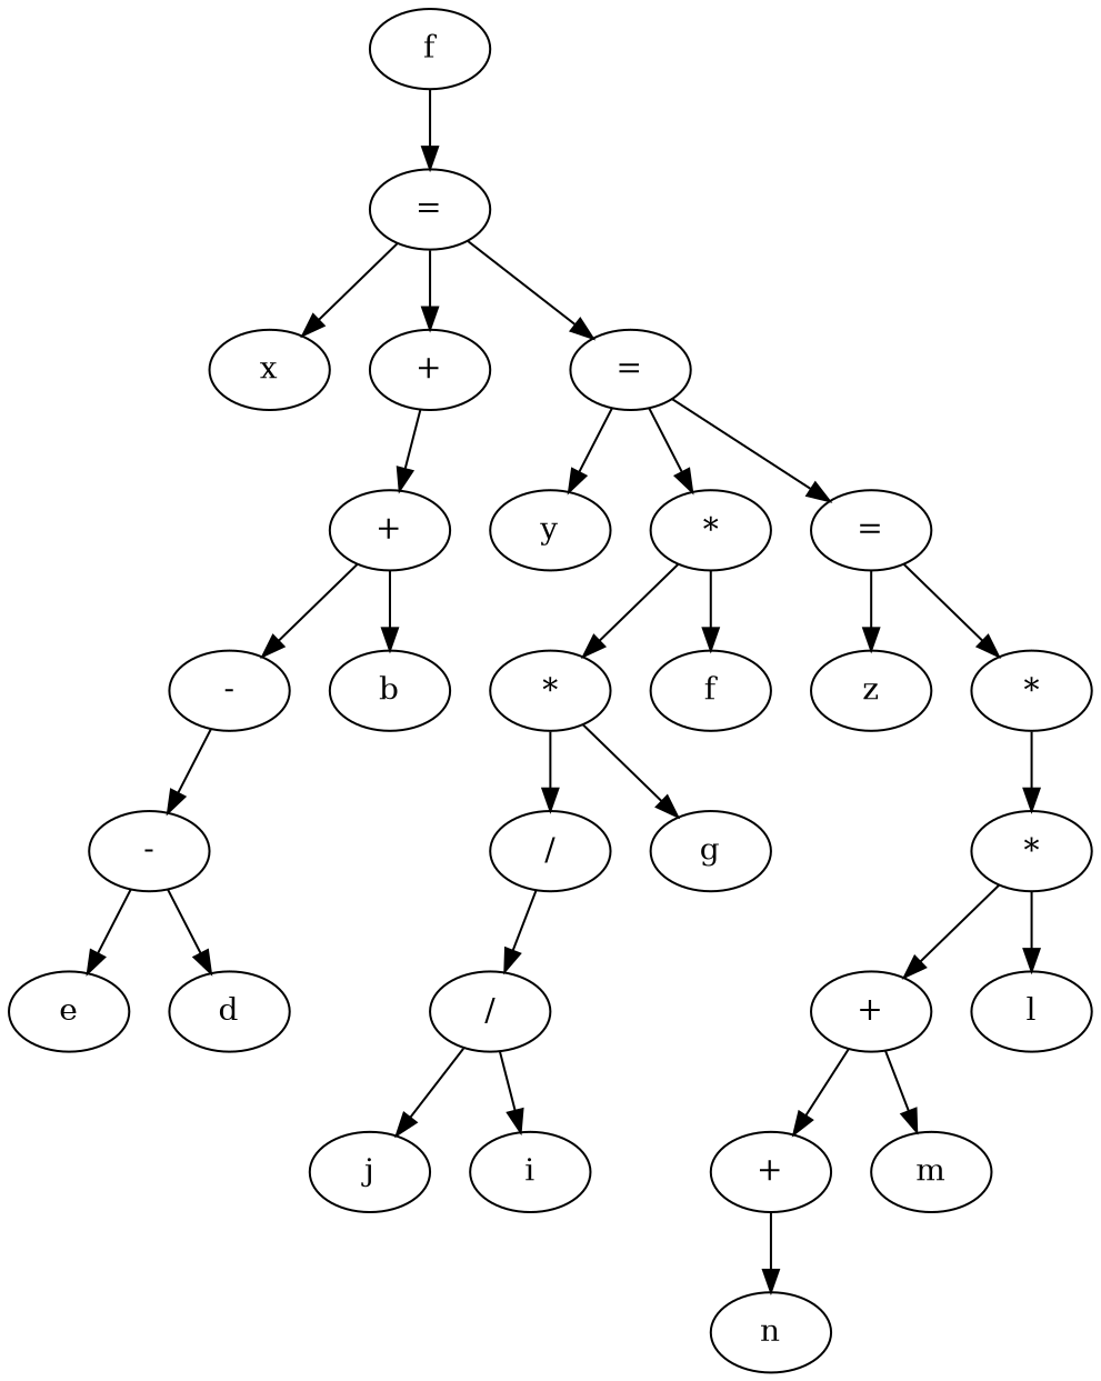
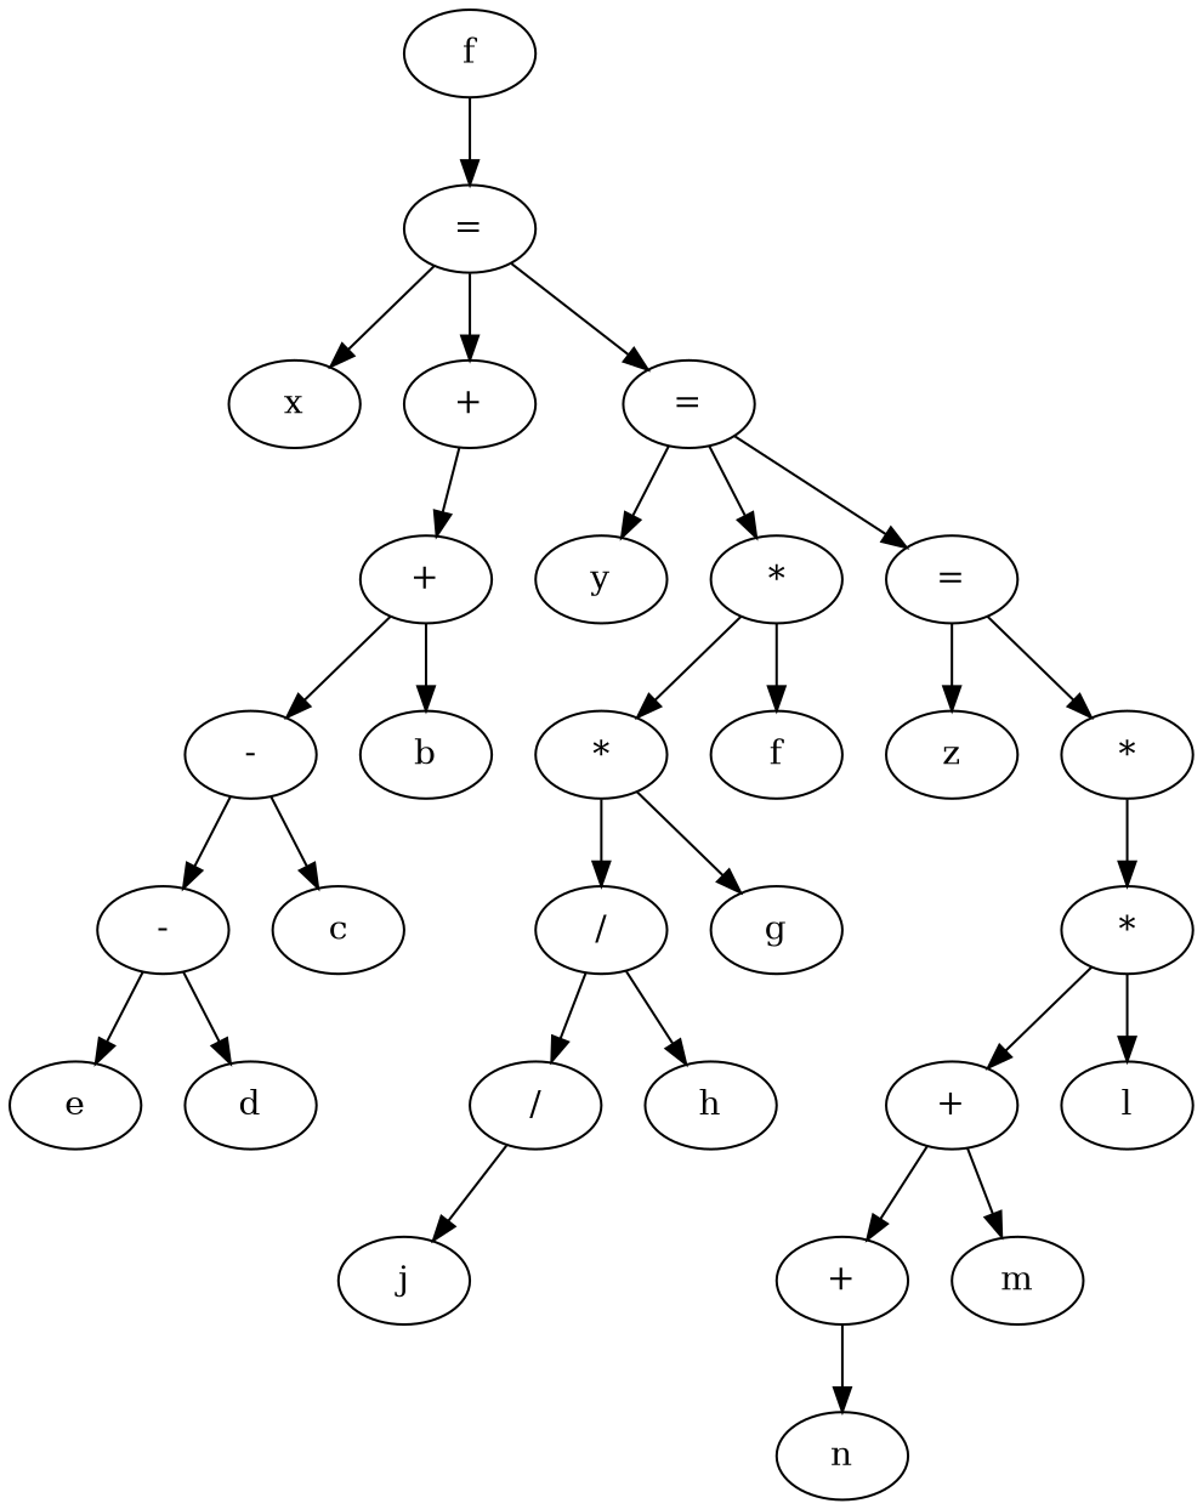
  digraph {
    fontname="DejaVu Serif"
    node [fontname="DejaVu Serif"]
    edge [fontname="DejaVu Serif"]
    n1 [label=f]
    n2 [label="="]
    n3 [label=x]
    n4 [label="+"]
    n5 [label="="]
    n6 [label="+"]
    n7 [label=y]
    n8 [label="*"]
    n9 [label="="]
    n10 [label="-"]
    n11 [label=b]
    n12 [label="-"]
+   n13 [label=c]
    n14 [label=e]
    n15 [label=d]
    n16 [label="*"]
    n17 [label=f]
    n18 [label=z]
    n19 [label="*"]
    n20 [label="/"]
    n21 [label=g]
    n22 [label="/"]
+   n23 [label=h]
    n24 [label=j]
-   n25 [label=i]
    n26 [label="*"]
    n27 [label="+"]
    n28 [label=l]
    n29 [label="+"]
    n30 [label=m]
    n31 [label=n]
    n1 -> n2
    n2 -> n3
    n2 -> n4
    n2 -> n5
    n4 -> n6
    n5 -> n7
    n5 -> n8
    n5 -> n9
    n6 -> n10
    n6 -> n11
    n8 -> n16
    n8 -> n17
    n9 -> n18
    n9 -> n19
    n10 -> n12
+   n10 -> n13
    n12 -> n14
    n12 -> n15
    n16 -> n20
    n16 -> n21
    n19 -> n26
    n20 -> n22
+   n20 -> n23
    n22 -> n24
-   n22 -> n25
    n26 -> n27
    n26 -> n28
    n27 -> n29
    n27 -> n30
    n29 -> n31
  }
